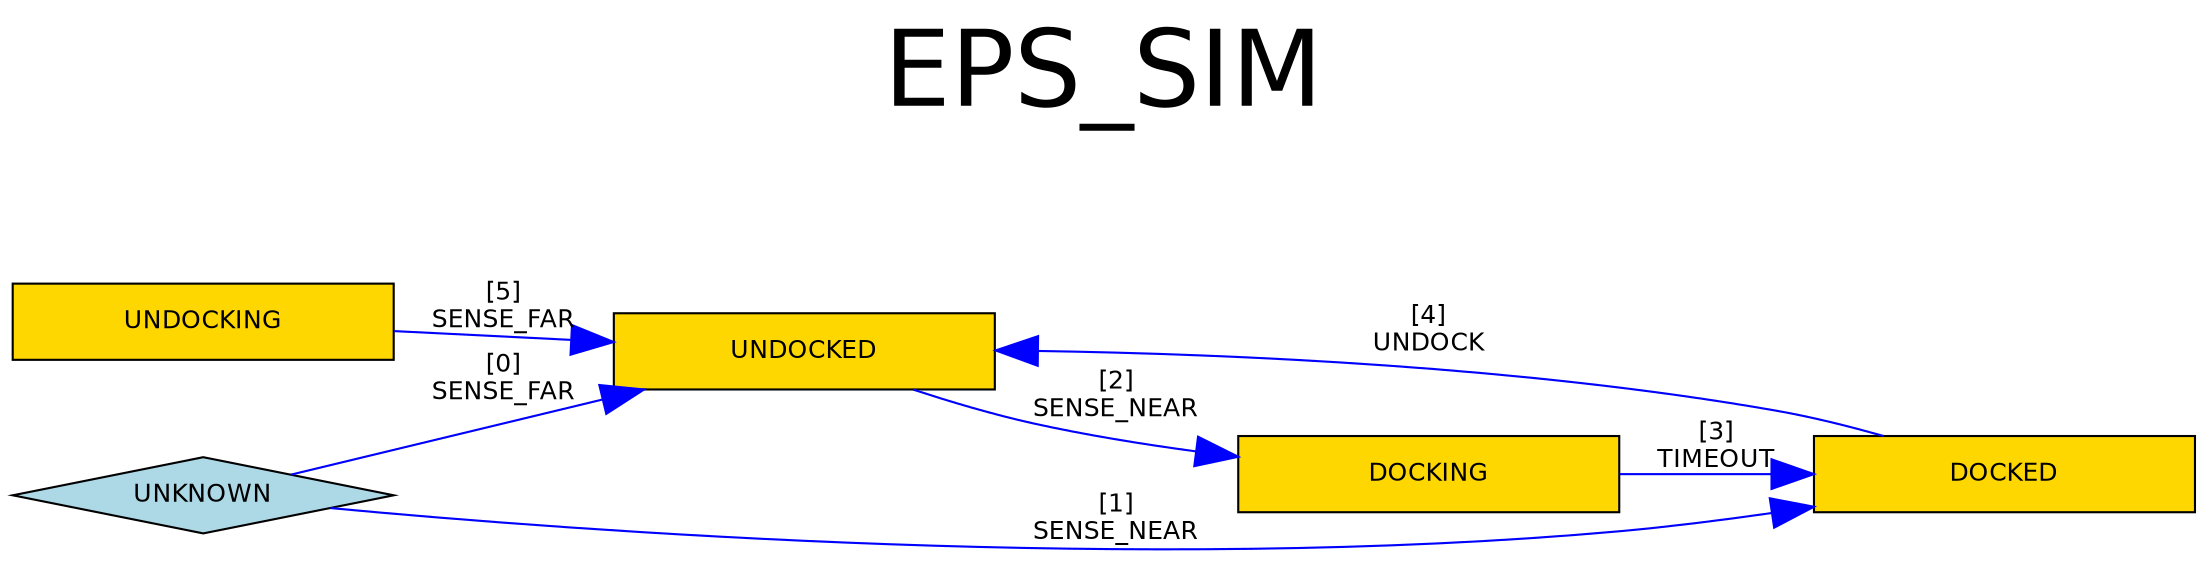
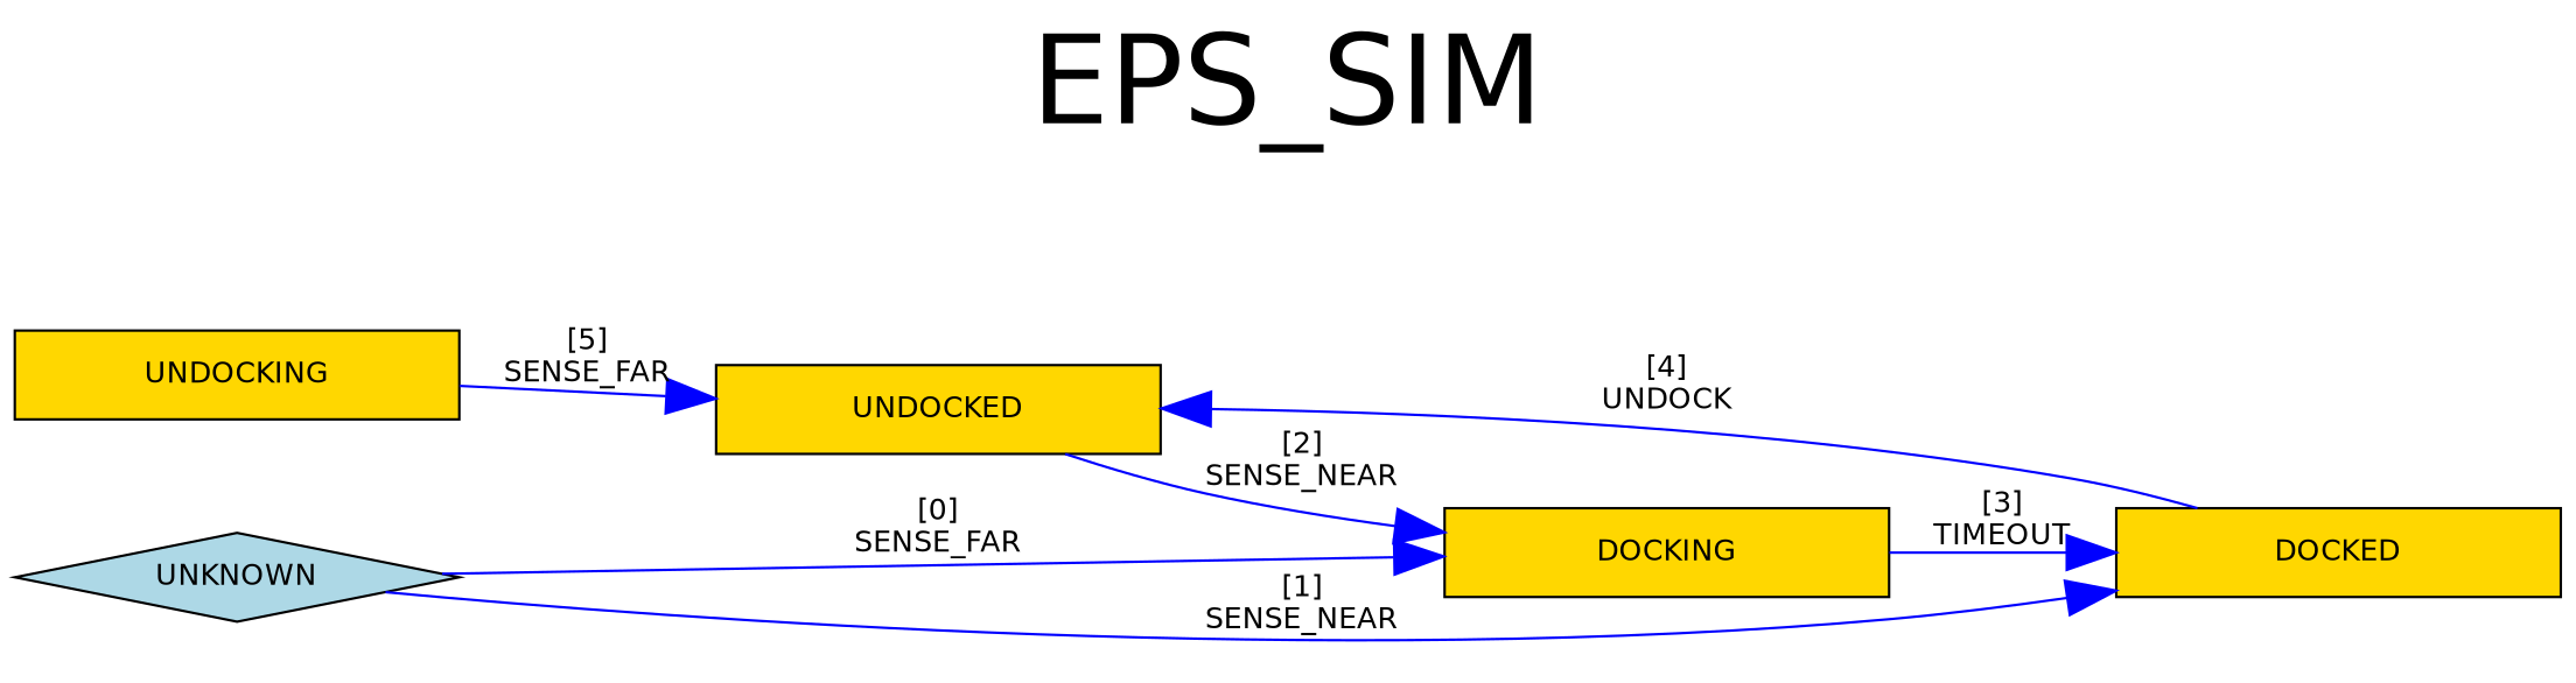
  digraph {
    fontname=helvetica
    fontsize=50
    label="EPS_SIM\n"
    labelloc=t
    rankdir=LR
    node [color=black fillcolor=gold fontname=helvetica fontsize=12 shape=box style=filled]
    edge [arrowsize=2 color=blue fontname=helvetica fontsize=12 weight=2.]
    UNKNOWN [fillcolor=lightblue shape=diamond width=2.5]
    UNDOCKED [width=2.5]
    DOCKED [width=2.5]
    DOCKING [width=2.5]
    UNDOCKING [width=2.5]
-   UNKNOWN -> UNDOCKED [label="[0]\nSENSE_FAR"]
+   UNKNOWN -> DOCKING [label="[0]\nSENSE_FAR"]
    UNKNOWN -> DOCKED [label="[1]\nSENSE_NEAR"]
    UNDOCKED -> DOCKING [label="[2]\nSENSE_NEAR"]
    DOCKED -> UNDOCKED [label="[4]\nUNDOCK"]
    DOCKING -> DOCKED [label="[3]\nTIMEOUT"]
    UNDOCKING -> UNDOCKED [label="[5]\nSENSE_FAR"]
  }
